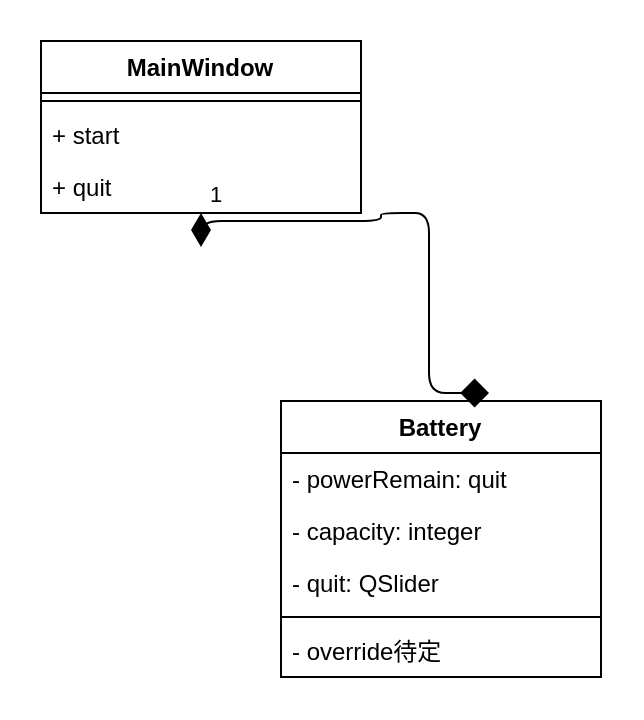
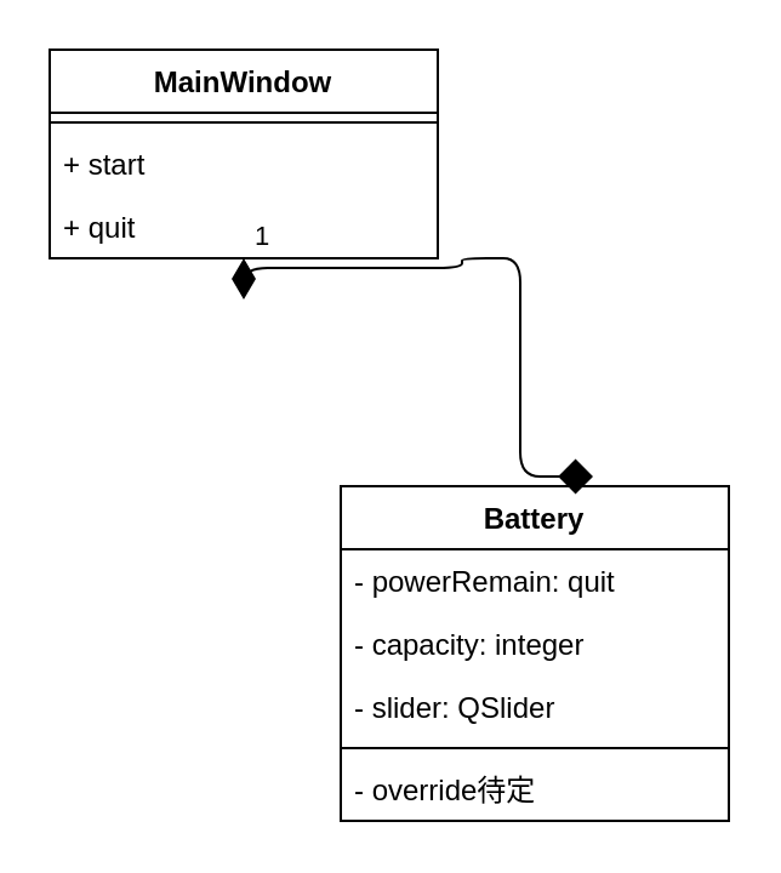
  <mxCell id="0" />
  <mxCell id="1" parent="0" />
  <mxCell id="2" value="MainWindow" style="swimlane;fontStyle=1;align=center;verticalAlign=top;childLayout=stackLayout;horizontal=1;startSize=26;horizontalStack=0;resizeParent=1;resizeParentMax=0;resizeLast=0;collapsible=1;marginBottom=0;" vertex="1" parent="1"><mxGeometry x="20" y="20" width="160" height="86" as="geometry" /></mxCell>
  <mxCell id="3" value="" style="line;strokeWidth=1;fillColor=none;align=left;verticalAlign=middle;spacingTop=-1;spacingLeft=3;spacingRight=3;rotatable=0;labelPosition=right;points=[];portConstraint=eastwest;" vertex="1" parent="2"><mxGeometry y="26" width="160" height="8" as="geometry" /></mxCell>
  <mxCell id="4" value="+ start" style="text;strokeColor=none;fillColor=none;align=left;verticalAlign=top;spacingLeft=4;spacingRight=4;overflow=hidden;rotatable=0;points=[[0,0.5],[1,0.5]];portConstraint=eastwest;" vertex="1" parent="2"><mxGeometry y="34" width="160" height="26" as="geometry" /></mxCell>
  <mxCell id="5" value="+ quit" style="text;strokeColor=none;fillColor=none;align=left;verticalAlign=top;spacingLeft=4;spacingRight=4;overflow=hidden;rotatable=0;points=[[0,0.5],[1,0.5]];portConstraint=eastwest;" vertex="1" parent="2"><mxGeometry y="60" width="160" height="26" as="geometry" /></mxCell>
  <mxCell id="6" value="Battery" style="swimlane;fontStyle=1;align=center;verticalAlign=top;childLayout=stackLayout;horizontal=1;startSize=26;horizontalStack=0;resizeParent=1;resizeParentMax=0;resizeLast=0;collapsible=1;marginBottom=0;" vertex="1" parent="1"><mxGeometry x="140" y="200" width="160" height="138" as="geometry" /></mxCell>
  <mxCell id="7" value="- powerRemain: quit" style="text;strokeColor=none;fillColor=none;align=left;verticalAlign=top;spacingLeft=4;spacingRight=4;overflow=hidden;rotatable=0;points=[[0,0.5],[1,0.5]];portConstraint=eastwest;" vertex="1" parent="6"><mxGeometry y="26" width="160" height="26" as="geometry" /></mxCell>
  <mxCell id="8" value="- capacity: integer" style="text;strokeColor=none;fillColor=none;align=left;verticalAlign=top;spacingLeft=4;spacingRight=4;overflow=hidden;rotatable=0;points=[[0,0.5],[1,0.5]];portConstraint=eastwest;" vertex="1" parent="6"><mxGeometry y="52" width="160" height="26" as="geometry" /></mxCell>
- <mxCell id="9" value="- quit: QSlider" style="text;strokeColor=none;fillColor=none;align=left;verticalAlign=top;spacingLeft=4;spacingRight=4;overflow=hidden;rotatable=0;points=[[0,0.5],[1,0.5]];portConstraint=eastwest;" vertex="1" parent="6"><mxGeometry y="78" width="160" height="26" as="geometry" /></mxCell>
+ <mxCell id="9" value="- slider: QSlider" style="text;strokeColor=none;fillColor=none;align=left;verticalAlign=top;spacingLeft=4;spacingRight=4;overflow=hidden;rotatable=0;points=[[0,0.5],[1,0.5]];portConstraint=eastwest;" vertex="1" parent="6"><mxGeometry y="78" width="160" height="26" as="geometry" /></mxCell>
  <mxCell id="10" value="" style="line;strokeWidth=1;fillColor=none;align=left;verticalAlign=middle;spacingTop=-1;spacingLeft=3;spacingRight=3;rotatable=0;labelPosition=right;points=[];portConstraint=eastwest;" vertex="1" parent="6"><mxGeometry y="104" width="160" height="8" as="geometry" /></mxCell>
  <mxCell id="11" value="- override待定" style="text;strokeColor=none;fillColor=none;align=left;verticalAlign=top;spacingLeft=4;spacingRight=4;overflow=hidden;rotatable=0;points=[[0,0.5],[1,0.5]];portConstraint=eastwest;" vertex="1" parent="6"><mxGeometry y="112" width="160" height="26" as="geometry" /></mxCell>
  <mxCell id="12" value="1" style="endArrow=diamond;html=1;endSize=12;startArrow=diamondThin;startSize=14;startFill=1;edgeStyle=orthogonalEdgeStyle;align=left;verticalAlign=bottom;entryX=0.65;entryY=-0.029;entryDx=0;entryDy=0;entryPerimeter=0;" edge="1" parent="1" source="2" target="6"><mxGeometry x="-1" y="3" relative="1" as="geometry"><mxPoint x="90" y="80" as="sourcePoint" /><mxPoint x="250" y="80" as="targetPoint" /><Array as="points"><mxPoint x="100" y="110" /><mxPoint x="190" y="110" /><mxPoint x="190" y="106" /><mxPoint x="214" y="106" /></Array></mxGeometry></mxCell>
